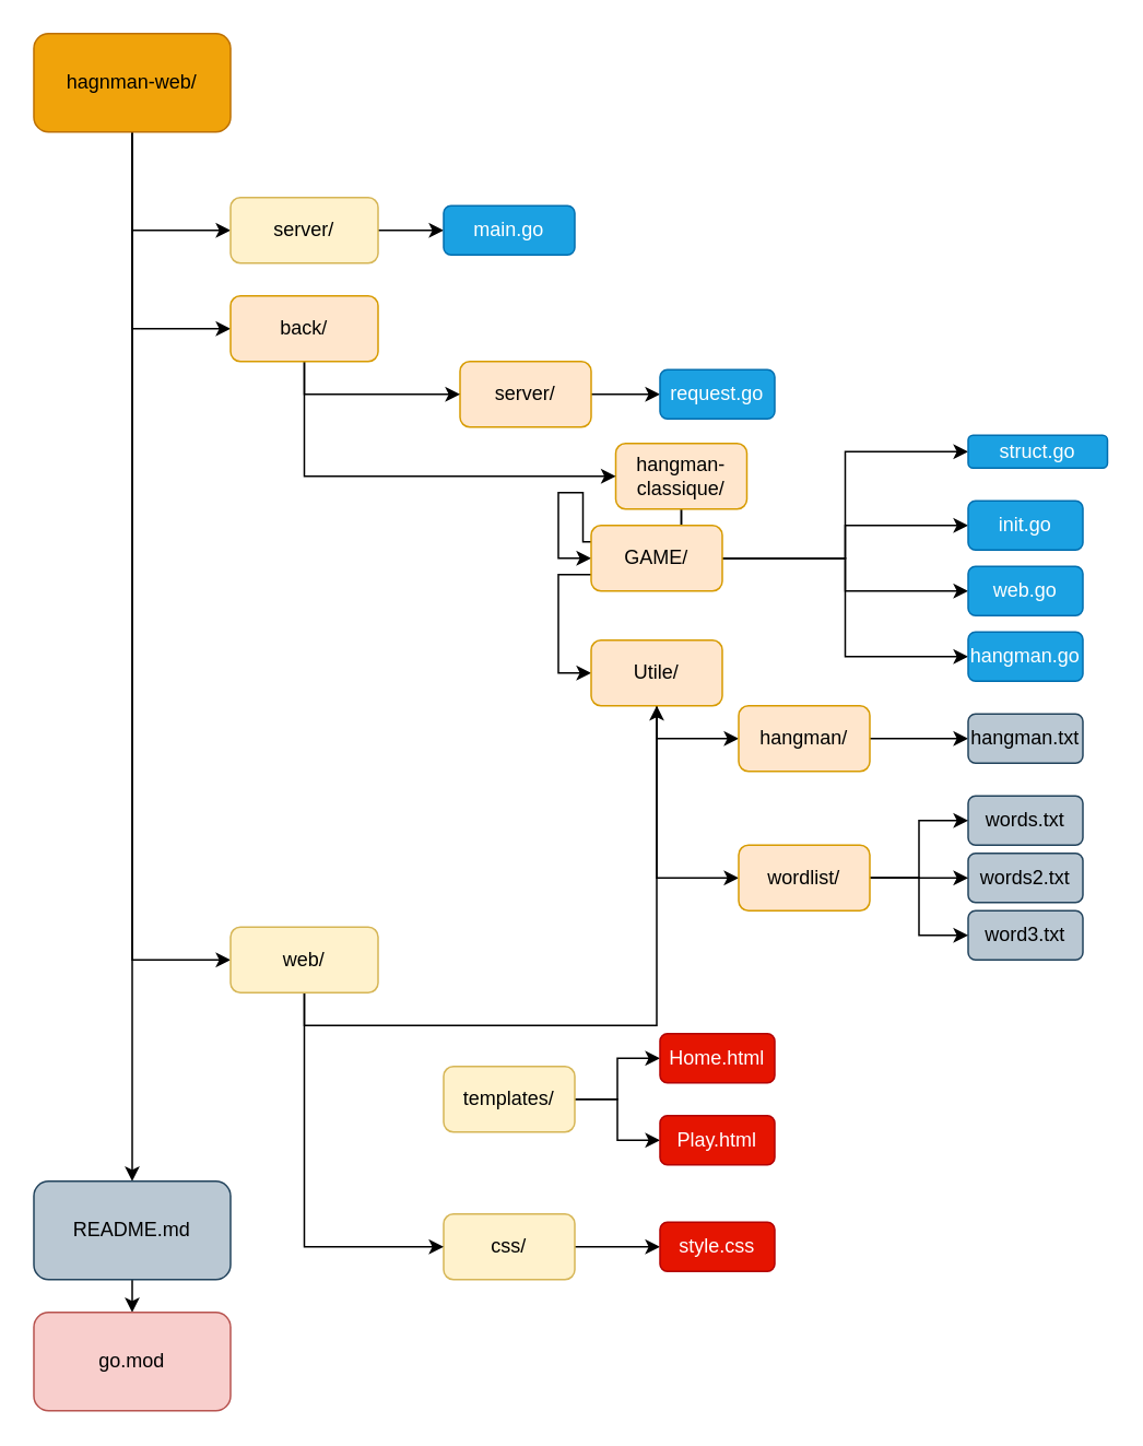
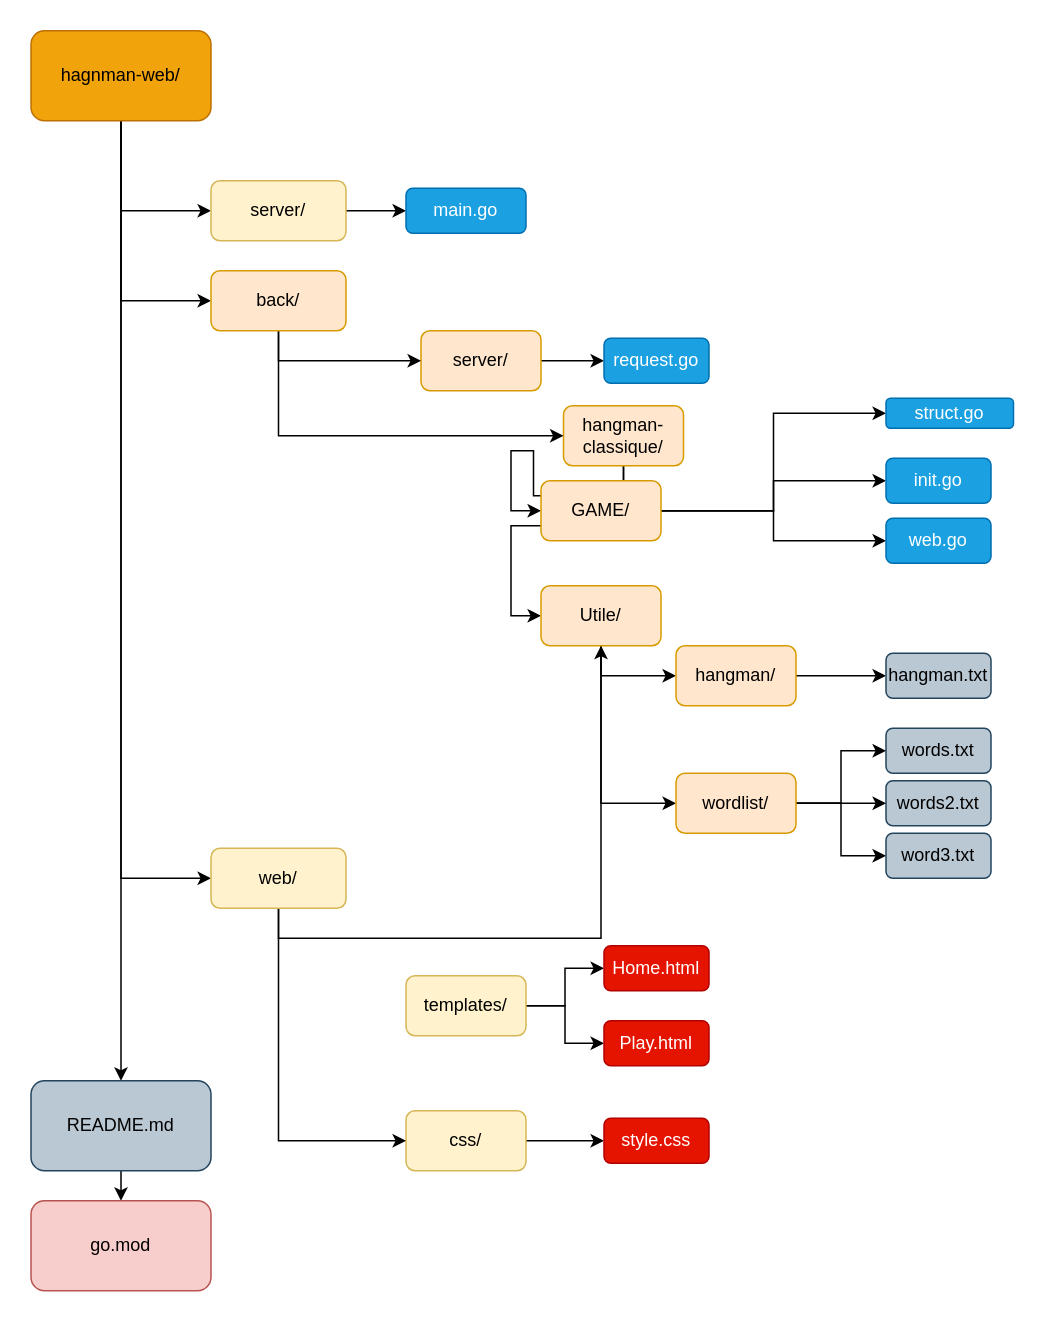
  <mxCell id="0" />
  <mxCell id="1" parent="0" />
  <mxCell id="2" style="edgeStyle=orthogonalEdgeStyle;rounded=0;orthogonalLoop=1;jettySize=auto;html=1;exitX=0.5;exitY=1;exitDx=0;exitDy=0;entryX=0.5;entryY=0;entryDx=0;entryDy=0;" edge="1" parent="1" source="6" target="18"><mxGeometry relative="1" as="geometry" /></mxCell>
  <mxCell id="3" style="edgeStyle=orthogonalEdgeStyle;rounded=0;orthogonalLoop=1;jettySize=auto;html=1;exitX=0.5;exitY=1;exitDx=0;exitDy=0;entryX=0;entryY=0.5;entryDx=0;entryDy=0;" edge="1" parent="1" source="6" target="8"><mxGeometry relative="1" as="geometry" /></mxCell>
  <mxCell id="4" style="edgeStyle=orthogonalEdgeStyle;rounded=0;orthogonalLoop=1;jettySize=auto;html=1;exitX=0.5;exitY=1;exitDx=0;exitDy=0;entryX=0;entryY=0.5;entryDx=0;entryDy=0;" edge="1" parent="1" source="6" target="24"><mxGeometry relative="1" as="geometry" /></mxCell>
  <mxCell id="5" style="edgeStyle=orthogonalEdgeStyle;rounded=0;orthogonalLoop=1;jettySize=auto;html=1;exitX=0.5;exitY=1;exitDx=0;exitDy=0;entryX=0;entryY=0.5;entryDx=0;entryDy=0;" edge="1" parent="1" source="6" target="27"><mxGeometry relative="1" as="geometry" /></mxCell>
  <mxCell id="6" value="hagnman-web/" style="rounded=1;whiteSpace=wrap;html=1;fillColor=#f0a30a;strokeColor=#BD7000;fontColor=#000000;" vertex="1" parent="1"><mxGeometry x="20" y="20" width="120" height="60" as="geometry" /></mxCell>
  <mxCell id="7" style="edgeStyle=orthogonalEdgeStyle;rounded=0;orthogonalLoop=1;jettySize=auto;html=1;exitX=1;exitY=0.5;exitDx=0;exitDy=0;entryX=0;entryY=0.5;entryDx=0;entryDy=0;" edge="1" parent="1" source="8" target="28"><mxGeometry relative="1" as="geometry" /></mxCell>
  <mxCell id="8" value="server/" style="rounded=1;whiteSpace=wrap;html=1;fillColor=#fff2cc;strokeColor=#d6b656;" vertex="1" parent="1"><mxGeometry x="140" y="120" width="90" height="40" as="geometry" /></mxCell>
  <mxCell id="9" style="edgeStyle=orthogonalEdgeStyle;rounded=0;orthogonalLoop=1;jettySize=auto;html=1;exitX=0.5;exitY=1;exitDx=0;exitDy=0;entryX=0;entryY=0.5;entryDx=0;entryDy=0;" edge="1" parent="1" source="11" target="36"><mxGeometry relative="1" as="geometry" /></mxCell>
  <mxCell id="10" style="edgeStyle=orthogonalEdgeStyle;rounded=0;orthogonalLoop=1;jettySize=auto;html=1;exitX=0.5;exitY=1;exitDx=0;exitDy=0;entryX=0;entryY=0.5;entryDx=0;entryDy=0;" edge="1" parent="1" source="11" target="41"><mxGeometry relative="1" as="geometry" /></mxCell>
  <mxCell id="11" value="hangman-classique/" style="rounded=1;whiteSpace=wrap;html=1;fillColor=#ffe6cc;strokeColor=#d79b00;" vertex="1" parent="1"><mxGeometry x="375" y="270" width="80" height="40" as="geometry" /></mxCell>
  <mxCell id="12" style="edgeStyle=orthogonalEdgeStyle;rounded=0;orthogonalLoop=1;jettySize=auto;html=1;exitX=1;exitY=0.5;exitDx=0;exitDy=0;entryX=0;entryY=0.5;entryDx=0;entryDy=0;" edge="1" parent="1" source="13" target="32"><mxGeometry relative="1" as="geometry" /></mxCell>
  <mxCell id="13" value="css/" style="rounded=1;whiteSpace=wrap;html=1;fillColor=#fff2cc;strokeColor=#d6b656;" vertex="1" parent="1"><mxGeometry x="270" y="740" width="80" height="40" as="geometry" /></mxCell>
  <mxCell id="14" style="edgeStyle=orthogonalEdgeStyle;rounded=0;orthogonalLoop=1;jettySize=auto;html=1;exitX=1;exitY=0.5;exitDx=0;exitDy=0;entryX=0;entryY=0.5;entryDx=0;entryDy=0;" edge="1" parent="1" source="16" target="30"><mxGeometry relative="1" as="geometry" /></mxCell>
  <mxCell id="15" style="edgeStyle=orthogonalEdgeStyle;rounded=0;orthogonalLoop=1;jettySize=auto;html=1;exitX=1;exitY=0.5;exitDx=0;exitDy=0;" edge="1" parent="1" source="16" target="33"><mxGeometry relative="1" as="geometry" /></mxCell>
  <mxCell id="16" value="templates/" style="rounded=1;whiteSpace=wrap;html=1;fillColor=#fff2cc;strokeColor=#d6b656;" vertex="1" parent="1"><mxGeometry x="270" y="650" width="80" height="40" as="geometry" /></mxCell>
  <mxCell id="17" style="edgeStyle=orthogonalEdgeStyle;rounded=0;orthogonalLoop=1;jettySize=auto;html=1;exitX=0.5;exitY=1;exitDx=0;exitDy=0;entryX=0.5;entryY=0;entryDx=0;entryDy=0;" edge="1" parent="1" source="18" target="19"><mxGeometry relative="1" as="geometry" /></mxCell>
  <mxCell id="18" value="README.md" style="rounded=1;whiteSpace=wrap;html=1;fillColor=#bac8d3;strokeColor=#23445d;" vertex="1" parent="1"><mxGeometry x="20" y="720" width="120" height="60" as="geometry" /></mxCell>
  <mxCell id="19" value="go.mod" style="rounded=1;whiteSpace=wrap;html=1;fillColor=#f8cecc;strokeColor=#b85450;" vertex="1" parent="1"><mxGeometry x="20" y="800" width="120" height="60" as="geometry" /></mxCell>
  <mxCell id="20" style="edgeStyle=orthogonalEdgeStyle;rounded=0;orthogonalLoop=1;jettySize=auto;html=1;exitX=1;exitY=0.5;exitDx=0;exitDy=0;" edge="1" parent="1" source="21" target="29"><mxGeometry relative="1" as="geometry" /></mxCell>
  <mxCell id="21" value="server/" style="rounded=1;whiteSpace=wrap;html=1;fillColor=#ffe6cc;strokeColor=#d79b00;" vertex="1" parent="1"><mxGeometry x="280" y="220" width="80" height="40" as="geometry" /></mxCell>
  <mxCell id="22" style="edgeStyle=orthogonalEdgeStyle;rounded=0;orthogonalLoop=1;jettySize=auto;html=1;exitX=0.5;exitY=1;exitDx=0;exitDy=0;entryX=0;entryY=0.5;entryDx=0;entryDy=0;" edge="1" parent="1" source="24" target="11"><mxGeometry relative="1" as="geometry" /></mxCell>
  <mxCell id="23" style="edgeStyle=orthogonalEdgeStyle;rounded=0;orthogonalLoop=1;jettySize=auto;html=1;exitX=0.5;exitY=1;exitDx=0;exitDy=0;entryX=0;entryY=0.5;entryDx=0;entryDy=0;" edge="1" parent="1" source="24" target="21"><mxGeometry relative="1" as="geometry" /></mxCell>
  <mxCell id="24" value="back/" style="rounded=1;whiteSpace=wrap;html=1;fillColor=#ffe6cc;strokeColor=#d79b00;" vertex="1" parent="1"><mxGeometry x="140" y="180" width="90" height="40" as="geometry" /></mxCell>
  <mxCell id="25" style="edgeStyle=orthogonalEdgeStyle;rounded=0;orthogonalLoop=1;jettySize=auto;html=1;exitX=0.5;exitY=1;exitDx=0;exitDy=0;" edge="1" parent="1" source="27" target="36"><mxGeometry relative="1" as="geometry" /></mxCell>
  <mxCell id="26" style="edgeStyle=orthogonalEdgeStyle;rounded=0;orthogonalLoop=1;jettySize=auto;html=1;exitX=0.5;exitY=1;exitDx=0;exitDy=0;entryX=0;entryY=0.5;entryDx=0;entryDy=0;" edge="1" parent="1" source="27" target="13"><mxGeometry relative="1" as="geometry" /></mxCell>
  <mxCell id="27" value="web/" style="rounded=1;whiteSpace=wrap;html=1;fillColor=#fff2cc;strokeColor=#d6b656;" vertex="1" parent="1"><mxGeometry x="140" y="565" width="90" height="40" as="geometry" /></mxCell>
  <mxCell id="28" value="main.go" style="rounded=1;whiteSpace=wrap;html=1;fillColor=#1ba1e2;strokeColor=#006EAF;fontColor=#ffffff;" vertex="1" parent="1"><mxGeometry x="270" y="125" width="80" height="30" as="geometry" /></mxCell>
  <mxCell id="29" value="request.go" style="rounded=1;whiteSpace=wrap;html=1;fillColor=#1ba1e2;strokeColor=#006EAF;fontColor=#ffffff;" vertex="1" parent="1"><mxGeometry x="402" y="225" width="70" height="30" as="geometry" /></mxCell>
  <mxCell id="30" value="Home.html" style="rounded=1;whiteSpace=wrap;html=1;fillColor=#e51400;strokeColor=#B20000;fontColor=#ffffff;" vertex="1" parent="1"><mxGeometry x="402" y="630" width="70" height="30" as="geometry" /></mxCell>
  <mxCell id="31" value="words2.txt" style="rounded=1;whiteSpace=wrap;html=1;fillColor=#bac8d3;strokeColor=#23445d;" vertex="1" parent="1"><mxGeometry x="590" y="520" width="70" height="30" as="geometry" /></mxCell>
  <mxCell id="32" value="style.css" style="rounded=1;whiteSpace=wrap;html=1;fillColor=#e51400;strokeColor=#B20000;fontColor=#ffffff;" vertex="1" parent="1"><mxGeometry x="402" y="745" width="70" height="30" as="geometry" /></mxCell>
  <mxCell id="33" value="Play.html" style="rounded=1;whiteSpace=wrap;html=1;fillColor=#e51400;strokeColor=#B20000;fontColor=#ffffff;" vertex="1" parent="1"><mxGeometry x="402" y="680" width="70" height="30" as="geometry" /></mxCell>
  <mxCell id="34" style="edgeStyle=orthogonalEdgeStyle;rounded=0;orthogonalLoop=1;jettySize=auto;html=1;exitX=0.5;exitY=1;exitDx=0;exitDy=0;entryX=0;entryY=0.5;entryDx=0;entryDy=0;" edge="1" parent="1" source="36" target="49"><mxGeometry relative="1" as="geometry" /></mxCell>
  <mxCell id="35" style="edgeStyle=orthogonalEdgeStyle;rounded=0;orthogonalLoop=1;jettySize=auto;html=1;exitX=0.5;exitY=1;exitDx=0;exitDy=0;entryX=0;entryY=0.5;entryDx=0;entryDy=0;" edge="1" parent="1" source="36" target="47"><mxGeometry relative="1" as="geometry" /></mxCell>
  <mxCell id="36" value="Utile/" style="rounded=1;whiteSpace=wrap;html=1;fillColor=#ffe6cc;strokeColor=#d79b00;" vertex="1" parent="1"><mxGeometry x="360" y="390" width="80" height="40" as="geometry" /></mxCell>
  <mxCell id="37" style="edgeStyle=orthogonalEdgeStyle;rounded=0;orthogonalLoop=1;jettySize=auto;html=1;exitX=1;exitY=0.5;exitDx=0;exitDy=0;entryX=0;entryY=0.5;entryDx=0;entryDy=0;" edge="1" parent="1" source="41" target="51"><mxGeometry relative="1" as="geometry" /></mxCell>
  <mxCell id="38" style="edgeStyle=orthogonalEdgeStyle;rounded=0;orthogonalLoop=1;jettySize=auto;html=1;exitX=1;exitY=0.5;exitDx=0;exitDy=0;entryX=0;entryY=0.5;entryDx=0;entryDy=0;" edge="1" parent="1" source="41" target="53"><mxGeometry relative="1" as="geometry" /></mxCell>
  <mxCell id="39" style="edgeStyle=orthogonalEdgeStyle;rounded=0;orthogonalLoop=1;jettySize=auto;html=1;exitX=1;exitY=0.5;exitDx=0;exitDy=0;entryX=0;entryY=0.5;entryDx=0;entryDy=0;" edge="1" parent="1" source="41" target="54"><mxGeometry relative="1" as="geometry" /></mxCell>
- <mxCell id="40" style="edgeStyle=orthogonalEdgeStyle;rounded=0;orthogonalLoop=1;jettySize=auto;html=1;exitX=1;exitY=0.5;exitDx=0;exitDy=0;entryX=0;entryY=0.5;entryDx=0;entryDy=0;" edge="1" parent="1" source="41" target="52"><mxGeometry relative="1" as="geometry" /></mxCell>
  <mxCell id="41" value="GAME/" style="rounded=1;whiteSpace=wrap;html=1;fillColor=#ffe6cc;strokeColor=#d79b00;" vertex="1" parent="1"><mxGeometry x="360" y="320" width="80" height="40" as="geometry" /></mxCell>
  <mxCell id="42" value="word3.txt" style="rounded=1;whiteSpace=wrap;html=1;fillColor=#bac8d3;strokeColor=#23445d;" vertex="1" parent="1"><mxGeometry x="590" y="555" width="70" height="30" as="geometry" /></mxCell>
  <mxCell id="43" value="words.txt" style="rounded=1;whiteSpace=wrap;html=1;fillColor=#bac8d3;strokeColor=#23445d;" vertex="1" parent="1"><mxGeometry x="590" y="485" width="70" height="30" as="geometry" /></mxCell>
  <mxCell id="44" style="edgeStyle=orthogonalEdgeStyle;rounded=0;orthogonalLoop=1;jettySize=auto;html=1;exitX=1;exitY=0.5;exitDx=0;exitDy=0;entryX=0;entryY=0.5;entryDx=0;entryDy=0;" edge="1" parent="1" source="47" target="31"><mxGeometry relative="1" as="geometry" /></mxCell>
  <mxCell id="45" style="edgeStyle=orthogonalEdgeStyle;rounded=0;orthogonalLoop=1;jettySize=auto;html=1;exitX=1;exitY=0.5;exitDx=0;exitDy=0;entryX=0;entryY=0.5;entryDx=0;entryDy=0;" edge="1" parent="1" source="47" target="43"><mxGeometry relative="1" as="geometry" /></mxCell>
  <mxCell id="46" style="edgeStyle=orthogonalEdgeStyle;rounded=0;orthogonalLoop=1;jettySize=auto;html=1;exitX=1;exitY=0.5;exitDx=0;exitDy=0;entryX=0;entryY=0.5;entryDx=0;entryDy=0;" edge="1" parent="1" source="47" target="42"><mxGeometry relative="1" as="geometry" /></mxCell>
  <mxCell id="47" value="wordlist/" style="rounded=1;whiteSpace=wrap;html=1;fillColor=#ffe6cc;strokeColor=#d79b00;" vertex="1" parent="1"><mxGeometry x="450" y="515" width="80" height="40" as="geometry" /></mxCell>
  <mxCell id="48" style="edgeStyle=orthogonalEdgeStyle;rounded=0;orthogonalLoop=1;jettySize=auto;html=1;exitX=1;exitY=0.5;exitDx=0;exitDy=0;entryX=0;entryY=0.5;entryDx=0;entryDy=0;" edge="1" parent="1" source="49" target="50"><mxGeometry relative="1" as="geometry" /></mxCell>
  <mxCell id="49" value="hangman/" style="rounded=1;whiteSpace=wrap;html=1;fillColor=#ffe6cc;strokeColor=#d79b00;" vertex="1" parent="1"><mxGeometry x="450" y="430" width="80" height="40" as="geometry" /></mxCell>
  <mxCell id="50" value="hangman.txt" style="rounded=1;whiteSpace=wrap;html=1;fillColor=#bac8d3;strokeColor=#23445d;" vertex="1" parent="1"><mxGeometry x="590" y="435" width="70" height="30" as="geometry" /></mxCell>
  <mxCell id="51" value="struct.go" style="rounded=1;whiteSpace=wrap;html=1;fillColor=#1ba1e2;strokeColor=#006EAF;fontColor=#ffffff;" vertex="1" parent="1"><mxGeometry x="590" y="265" width="85" height="20" as="geometry" /></mxCell>
- <mxCell id="52" value="hangman.go" style="rounded=1;whiteSpace=wrap;html=1;fillColor=#1ba1e2;strokeColor=#006EAF;fontColor=#ffffff;" vertex="1" parent="1"><mxGeometry x="590" y="385" width="70" height="30" as="geometry" /></mxCell>
  <mxCell id="53" value="init.go" style="rounded=1;whiteSpace=wrap;html=1;fillColor=#1ba1e2;strokeColor=#006EAF;fontColor=#ffffff;" vertex="1" parent="1"><mxGeometry x="590" y="305" width="70" height="30" as="geometry" /></mxCell>
  <mxCell id="54" value="web.go" style="rounded=1;whiteSpace=wrap;html=1;fillColor=#1ba1e2;strokeColor=#006EAF;fontColor=#ffffff;" vertex="1" parent="1"><mxGeometry x="590" y="345" width="70" height="30" as="geometry" /></mxCell>
